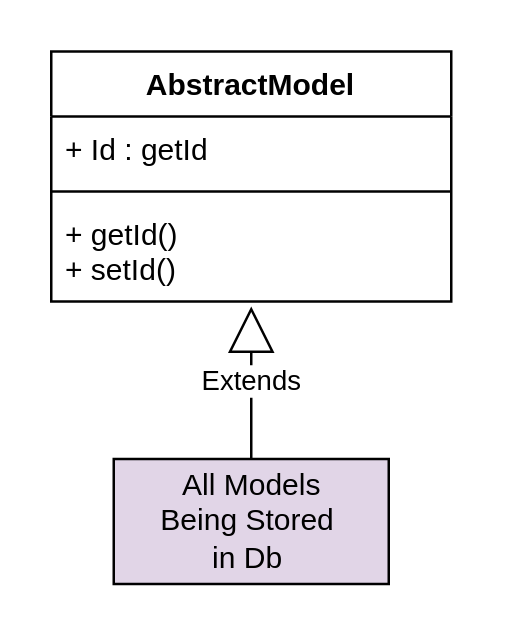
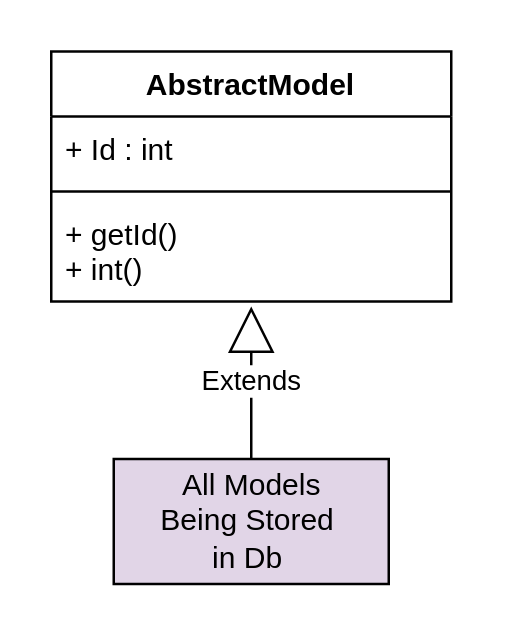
  <mxCell id="0" />
  <mxCell id="1" parent="0" />
  <mxCell id="2" value="All Models &lt;br&gt;Being Stored&amp;nbsp;&lt;br&gt;in Db&amp;nbsp;" style="html=1;fillColor=#e1d5e7;" vertex="1" parent="1"><mxGeometry x="45" y="183" width="110" height="50" as="geometry" /></mxCell>
  <mxCell id="3" value="AbstractModel" style="swimlane;fontStyle=1;align=center;verticalAlign=top;childLayout=stackLayout;horizontal=1;startSize=26;horizontalStack=0;resizeParent=1;resizeParentMax=0;resizeLast=0;collapsible=1;marginBottom=0;" vertex="1" parent="1"><mxGeometry x="20" y="20" width="160" height="100" as="geometry"><mxRectangle x="565" y="37" width="120" height="26" as="alternateBounds" /></mxGeometry></mxCell>
- <mxCell id="4" value="+ Id : getId" style="text;strokeColor=none;fillColor=none;align=left;verticalAlign=top;spacingLeft=4;spacingRight=4;overflow=hidden;rotatable=0;points=[[0,0.5],[1,0.5]];portConstraint=eastwest;" vertex="1" parent="3"><mxGeometry y="26" width="160" height="26" as="geometry" /></mxCell>
+ <mxCell id="4" value="+ Id : int" style="text;strokeColor=none;fillColor=none;align=left;verticalAlign=top;spacingLeft=4;spacingRight=4;overflow=hidden;rotatable=0;points=[[0,0.5],[1,0.5]];portConstraint=eastwest;" vertex="1" parent="3"><mxGeometry y="26" width="160" height="26" as="geometry" /></mxCell>
  <mxCell id="5" value="" style="line;strokeWidth=1;fillColor=none;align=left;verticalAlign=middle;spacingTop=-1;spacingLeft=3;spacingRight=3;rotatable=0;labelPosition=right;points=[];portConstraint=eastwest;" vertex="1" parent="3"><mxGeometry y="52" width="160" height="8" as="geometry" /></mxCell>
- <mxCell id="6" value="+ getId()&#10;+ setId()" style="text;strokeColor=none;fillColor=none;align=left;verticalAlign=top;spacingLeft=4;spacingRight=4;overflow=hidden;rotatable=0;points=[[0,0.5],[1,0.5]];portConstraint=eastwest;" vertex="1" parent="3"><mxGeometry y="60" width="160" height="40" as="geometry" /></mxCell>
+ <mxCell id="6" value="+ getId()&#10;+ int()" style="text;strokeColor=none;fillColor=none;align=left;verticalAlign=top;spacingLeft=4;spacingRight=4;overflow=hidden;rotatable=0;points=[[0,0.5],[1,0.5]];portConstraint=eastwest;" vertex="1" parent="3"><mxGeometry y="60" width="160" height="40" as="geometry" /></mxCell>
  <mxCell id="7" value="Extends" style="endArrow=block;endSize=16;endFill=0;html=1;exitX=0.5;exitY=0;exitDx=0;exitDy=0;" edge="1" parent="1" source="2"><mxGeometry width="160" relative="1" as="geometry"><mxPoint x="-215" y="323" as="sourcePoint" /><mxPoint x="100" y="122" as="targetPoint" /></mxGeometry></mxCell>
